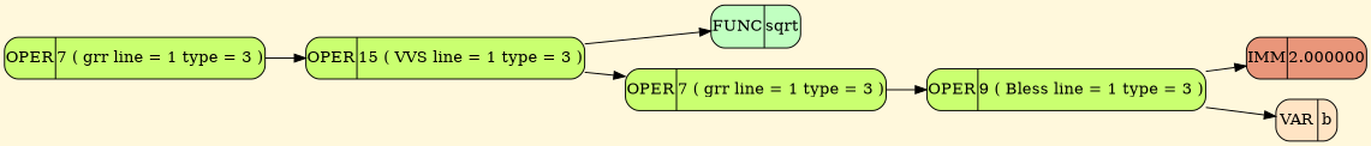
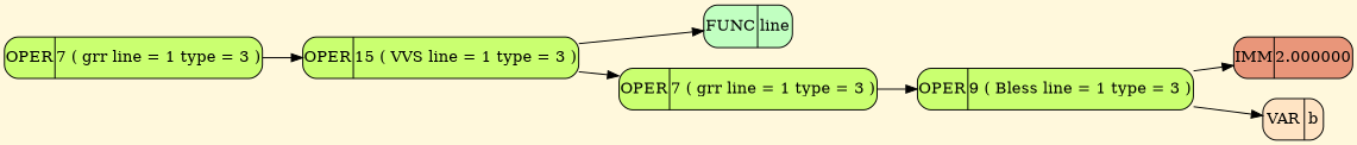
  digraph {
    bgcolor=cornsilk1
    rankdir=LR
    node [fillcolor=darkolivegreen1 margin=0.01 shape=Mrecord style=filled]
    n1 [label="{ OPER | 7 ( grr line = 1 type = 3 ) }"]
    n2 [label="{ OPER | 15 ( VVS line = 1 type = 3 ) }"]
-   n3 [fillcolor=darkseagreen1 label="{ FUNC | sqrt }"]
+   n3 [fillcolor=darkseagreen1 label="{ FUNC | line }"]
    n4 [label="{ OPER | 7 ( grr line = 1 type = 3 ) }"]
    n5 [label="{ OPER | 9 ( Bless line = 1 type = 3 ) }"]
    n6 [fillcolor=darksalmon label="{ IMM | 2.000000 }"]
    n7 [fillcolor=bisque label="{ VAR | b }"]
    n1 -> n2
    n2 -> n3
    n2 -> n4
    n4 -> n5
    n5 -> n6
    n5 -> n7
  }
